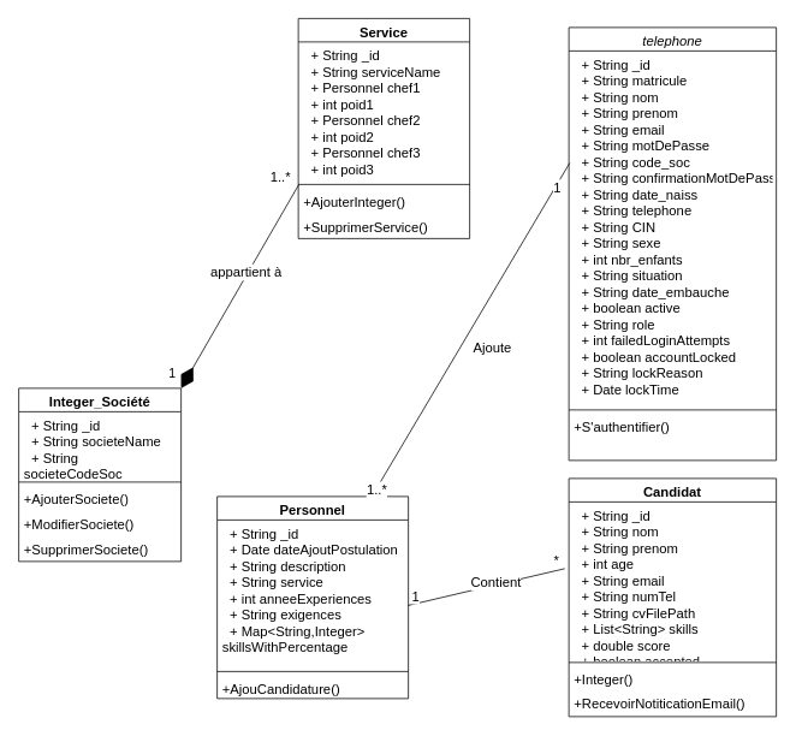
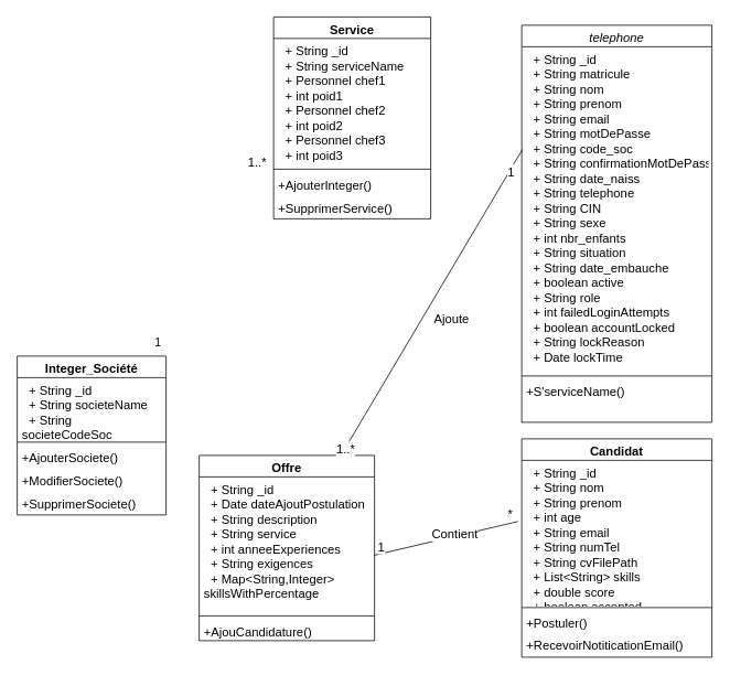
  <mxCell id="0" />
  <mxCell id="1" parent="0" />
  <mxCell id="2" value="telephone" style="swimlane;fontStyle=2;align=center;verticalAlign=top;childLayout=stackLayout;horizontal=1;startSize=26;horizontalStack=0;resizeParent=1;resizeLast=0;collapsible=1;marginBottom=0;rounded=0;shadow=0;strokeWidth=1;fontSize=15;" parent="1" vertex="1"><mxGeometry x="630" y="30" width="230" height="480" as="geometry"><mxRectangle x="230" y="140" width="160" height="26" as="alternateBounds" /></mxGeometry></mxCell>
  <mxCell id="3" value="  + String _id&#10;  + String matricule&#10;  + String nom&#10;  + String prenom&#10;  + String email&#10;  + String motDePasse&#10;  + String code_soc&#10;  + String confirmationMotDePasse&#10;  + String date_naiss&#10;  + String telephone&#10;  + String CIN&#10;  + String sexe&#10;  + int nbr_enfants&#10;  + String situation&#10;  + String date_embauche&#10;  + boolean active&#10;  + String role&#10;  + int failedLoginAttempts&#10;  + boolean accountLocked&#10;  + String lockReason&#10;  + Date lockTime&#10;  &#10;" style="text;align=left;verticalAlign=top;spacingLeft=4;spacingRight=4;overflow=hidden;rotatable=0;points=[[0,0.5],[1,0.5]];portConstraint=eastwest;rounded=0;shadow=0;html=0;strokeWidth=1;fontSize=15;fontStyle=0" parent="2" vertex="1"><mxGeometry y="26" width="230" height="394" as="geometry" /></mxCell>
  <mxCell id="4" value="" style="line;html=1;strokeWidth=1;align=left;verticalAlign=middle;spacingTop=-1;spacingLeft=3;spacingRight=3;rotatable=0;labelPosition=right;points=[];portConstraint=eastwest;fontSize=15;" parent="2" vertex="1"><mxGeometry y="420" width="230" height="8" as="geometry" /></mxCell>
- <mxCell id="5" value="+S'authentifier()" style="text;align=left;verticalAlign=top;spacingLeft=4;spacingRight=4;overflow=hidden;rotatable=0;points=[[0,0.5],[1,0.5]];portConstraint=eastwest;fontSize=15;" parent="2" vertex="1"><mxGeometry y="428" width="230" height="26" as="geometry" /></mxCell>
+ <mxCell id="5" value="+S'serviceName()" style="text;align=left;verticalAlign=top;spacingLeft=4;spacingRight=4;overflow=hidden;rotatable=0;points=[[0,0.5],[1,0.5]];portConstraint=eastwest;fontSize=15;" parent="2" vertex="1"><mxGeometry y="428" width="230" height="26" as="geometry" /></mxCell>
  <mxCell id="6" value="Integer_Société" style="swimlane;fontStyle=1;align=center;verticalAlign=top;childLayout=stackLayout;horizontal=1;startSize=26;horizontalStack=0;resizeParent=1;resizeParentMax=0;resizeLast=0;collapsible=1;marginBottom=0;whiteSpace=wrap;html=1;fontSize=15;" parent="1" vertex="1"><mxGeometry x="20" y="430" width="180" height="192" as="geometry" /></mxCell>
  <mxCell id="7" value="&lt;div&gt;&lt;font&gt;&amp;nbsp; + String _id&lt;/font&gt;&lt;/div&gt;&lt;div&gt;&lt;font&gt;&amp;nbsp; + String societeName&lt;/font&gt;&lt;/div&gt;&lt;div&gt;&lt;font&gt;&amp;nbsp; + String societeCodeSoc&lt;/font&gt;&lt;/div&gt;&lt;div&gt;&lt;font&gt;&amp;nbsp; + String emplacement&lt;/font&gt;&lt;/div&gt;" style="text;strokeColor=none;fillColor=none;align=left;verticalAlign=top;spacingLeft=4;spacingRight=4;overflow=hidden;rotatable=0;points=[[0,0.5],[1,0.5]];portConstraint=eastwest;whiteSpace=wrap;html=1;fontSize=15;" parent="6" vertex="1"><mxGeometry y="26" width="180" height="74" as="geometry" /></mxCell>
  <mxCell id="8" value="" style="line;strokeWidth=1;fillColor=none;align=left;verticalAlign=middle;spacingTop=-1;spacingLeft=3;spacingRight=3;rotatable=0;labelPosition=right;points=[];portConstraint=eastwest;strokeColor=inherit;fontSize=15;" parent="6" vertex="1"><mxGeometry y="100" width="180" height="8" as="geometry" /></mxCell>
  <mxCell id="9" value="+AjouterSociete()" style="text;strokeColor=none;fillColor=none;align=left;verticalAlign=top;spacingLeft=4;spacingRight=4;overflow=hidden;rotatable=0;points=[[0,0.5],[1,0.5]];portConstraint=eastwest;whiteSpace=wrap;html=1;fontSize=15;" parent="6" vertex="1"><mxGeometry y="108" width="180" height="28" as="geometry" /></mxCell>
  <mxCell id="10" value="+ModifierSociete()" style="text;strokeColor=none;fillColor=none;align=left;verticalAlign=top;spacingLeft=4;spacingRight=4;overflow=hidden;rotatable=0;points=[[0,0.5],[1,0.5]];portConstraint=eastwest;whiteSpace=wrap;html=1;fontSize=15;" parent="6" vertex="1"><mxGeometry y="136" width="180" height="28" as="geometry" /></mxCell>
  <mxCell id="11" value="+SupprimerSociete()" style="text;strokeColor=none;fillColor=none;align=left;verticalAlign=top;spacingLeft=4;spacingRight=4;overflow=hidden;rotatable=0;points=[[0,0.5],[1,0.5]];portConstraint=eastwest;whiteSpace=wrap;html=1;fontSize=15;" parent="6" vertex="1"><mxGeometry y="164" width="180" height="28" as="geometry" /></mxCell>
  <mxCell id="12" value="Candidat" style="swimlane;fontStyle=1;align=center;verticalAlign=top;childLayout=stackLayout;horizontal=1;startSize=26;horizontalStack=0;resizeParent=1;resizeParentMax=0;resizeLast=0;collapsible=1;marginBottom=0;whiteSpace=wrap;html=1;fontSize=15;" parent="1" vertex="1"><mxGeometry x="630" y="530" width="230" height="264" as="geometry"><mxRectangle x="-330" y="546" width="140" height="30" as="alternateBounds" /></mxGeometry></mxCell>
  <mxCell id="13" value="&lt;div&gt;&amp;nbsp; + String _id&lt;/div&gt;&lt;div&gt;&amp;nbsp; + String nom&lt;/div&gt;&lt;div&gt;&amp;nbsp; + String prenom&lt;/div&gt;&lt;div&gt;&amp;nbsp; + int age&lt;/div&gt;&lt;div&gt;&amp;nbsp; + String email&lt;/div&gt;&lt;div&gt;&amp;nbsp; + String numTel&lt;/div&gt;&lt;div&gt;&amp;nbsp; + String cvFilePath&lt;/div&gt;&lt;div&gt;&amp;nbsp; + List&amp;lt;String&amp;gt; skills&lt;/div&gt;&lt;div&gt;&amp;nbsp; + double score&lt;/div&gt;&lt;div&gt;&amp;nbsp; + boolean accepted&lt;/div&gt;&lt;div&gt;&amp;nbsp; + List&amp;lt;Candidature&amp;gt; candidatures&lt;/div&gt;" style="text;strokeColor=none;fillColor=none;align=left;verticalAlign=top;spacingLeft=4;spacingRight=4;overflow=hidden;rotatable=0;points=[[0,0.5],[1,0.5]];portConstraint=eastwest;whiteSpace=wrap;html=1;fontSize=15;" parent="12" vertex="1"><mxGeometry y="26" width="230" height="174" as="geometry" /></mxCell>
  <mxCell id="14" value="" style="line;strokeWidth=1;fillColor=none;align=left;verticalAlign=middle;spacingTop=-1;spacingLeft=3;spacingRight=3;rotatable=0;labelPosition=right;points=[];portConstraint=eastwest;strokeColor=inherit;fontSize=15;" parent="12" vertex="1"><mxGeometry y="200" width="230" height="8" as="geometry" /></mxCell>
- <mxCell id="15" value="+Integer()" style="text;strokeColor=none;fillColor=none;align=left;verticalAlign=top;spacingLeft=4;spacingRight=4;overflow=hidden;rotatable=0;points=[[0,0.5],[1,0.5]];portConstraint=eastwest;whiteSpace=wrap;html=1;fontSize=15;" parent="12" vertex="1"><mxGeometry y="208" width="230" height="26" as="geometry" /></mxCell>
+ <mxCell id="15" value="+Postuler()" style="text;strokeColor=none;fillColor=none;align=left;verticalAlign=top;spacingLeft=4;spacingRight=4;overflow=hidden;rotatable=0;points=[[0,0.5],[1,0.5]];portConstraint=eastwest;whiteSpace=wrap;html=1;fontSize=15;" parent="12" vertex="1"><mxGeometry y="208" width="230" height="26" as="geometry" /></mxCell>
  <mxCell id="16" value="+RecevoirNotiticationEmail()" style="text;strokeColor=none;fillColor=none;align=left;verticalAlign=top;spacingLeft=4;spacingRight=4;overflow=hidden;rotatable=0;points=[[0,0.5],[1,0.5]];portConstraint=eastwest;whiteSpace=wrap;html=1;fontSize=15;" parent="12" vertex="1"><mxGeometry y="234" width="230" height="30" as="geometry" /></mxCell>
- <mxCell id="17" value="Personnel" style="swimlane;fontStyle=1;align=center;verticalAlign=top;childLayout=stackLayout;horizontal=1;startSize=26;horizontalStack=0;resizeParent=1;resizeParentMax=0;resizeLast=0;collapsible=1;marginBottom=0;whiteSpace=wrap;html=1;fontSize=15;" parent="1" vertex="1"><mxGeometry x="240" y="550" width="212" height="224" as="geometry"><mxRectangle x="-330" y="546" width="140" height="30" as="alternateBounds" /></mxGeometry></mxCell>
+ <mxCell id="17" value="Offre" style="swimlane;fontStyle=1;align=center;verticalAlign=top;childLayout=stackLayout;horizontal=1;startSize=26;horizontalStack=0;resizeParent=1;resizeParentMax=0;resizeLast=0;collapsible=1;marginBottom=0;whiteSpace=wrap;html=1;fontSize=15;" parent="1" vertex="1"><mxGeometry x="240" y="550" width="212" height="224" as="geometry"><mxRectangle x="-330" y="546" width="140" height="30" as="alternateBounds" /></mxGeometry></mxCell>
  <mxCell id="18" value="&lt;div&gt;&amp;nbsp; + String _id&lt;/div&gt;&lt;div&gt;&amp;nbsp; + Date dateAjoutPostulation&lt;/div&gt;&lt;div&gt;&lt;span style=&quot;background-color: transparent; color: light-dark(rgb(0, 0, 0), rgb(255, 255, 255));&quot;&gt;&amp;nbsp; + String description&lt;/span&gt;&lt;/div&gt;&lt;div&gt;&amp;nbsp; + String service&lt;/div&gt;&lt;div&gt;&amp;nbsp; + int anneeExperiences&lt;/div&gt;&lt;div&gt;&amp;nbsp; + String exigences&lt;/div&gt;&lt;div&gt;&amp;nbsp; + Map&amp;lt;String,Integer&amp;gt; skillsWithPercentage&lt;/div&gt;" style="text;strokeColor=none;fillColor=none;align=left;verticalAlign=top;spacingLeft=4;spacingRight=4;overflow=hidden;rotatable=0;points=[[0,0.5],[1,0.5]];portConstraint=eastwest;whiteSpace=wrap;html=1;fontSize=15;" parent="17" vertex="1"><mxGeometry y="26" width="212" height="164" as="geometry" /></mxCell>
  <mxCell id="19" value="" style="line;strokeWidth=1;fillColor=none;align=left;verticalAlign=middle;spacingTop=-1;spacingLeft=3;spacingRight=3;rotatable=0;labelPosition=right;points=[];portConstraint=eastwest;strokeColor=inherit;fontSize=15;" parent="17" vertex="1"><mxGeometry y="190" width="212" height="8" as="geometry" /></mxCell>
  <mxCell id="20" value="+AjouCandidature()" style="text;strokeColor=none;fillColor=none;align=left;verticalAlign=top;spacingLeft=4;spacingRight=4;overflow=hidden;rotatable=0;points=[[0,0.5],[1,0.5]];portConstraint=eastwest;whiteSpace=wrap;html=1;fontSize=15;" parent="17" vertex="1"><mxGeometry y="198" width="212" height="26" as="geometry" /></mxCell>
- <mxCell id="21" value="" style="endArrow=diamondThin;endFill=1;endSize=24;html=1;rounded=0;exitX=0.003;exitY=-0.139;exitDx=0;exitDy=0;exitPerimeter=0;entryX=1;entryY=0;entryDx=0;entryDy=0;fontSize=15;" parent="1" source="26" target="6" edge="1"><mxGeometry width="160" relative="1" as="geometry"><mxPoint x="408.12" y="226.084" as="sourcePoint" /><mxPoint x="353" y="400" as="targetPoint" /></mxGeometry></mxCell>
- <mxCell id="22" value="appartient à" style="edgeLabel;html=1;align=center;verticalAlign=middle;resizable=0;points=[];fontSize=15;" parent="21" vertex="1" connectable="0"><mxGeometry x="-0.13" y="-3" relative="1" as="geometry"><mxPoint as="offset" /></mxGeometry></mxCell>
  <mxCell id="23" value="Service" style="swimlane;fontStyle=1;align=center;verticalAlign=top;childLayout=stackLayout;horizontal=1;startSize=26;horizontalStack=0;resizeParent=1;resizeParentMax=0;resizeLast=0;collapsible=1;marginBottom=0;whiteSpace=wrap;html=1;fontSize=15;" parent="1" vertex="1"><mxGeometry x="330" y="20" width="190" height="244" as="geometry" /></mxCell>
  <mxCell id="24" value="&lt;div&gt;&lt;span&gt;&amp;nbsp; + String _id&lt;/span&gt;&lt;/div&gt;&lt;div&gt;&lt;span&gt;&amp;nbsp; + String serviceName&lt;/span&gt;&lt;/div&gt;&lt;div&gt;&lt;span&gt;&amp;nbsp; + Personnel chef1&lt;/span&gt;&lt;/div&gt;&lt;div&gt;&lt;span&gt;&amp;nbsp; + int poid1&lt;/span&gt;&lt;/div&gt;&lt;div&gt;&lt;span&gt;&amp;nbsp; + Personnel chef2&lt;/span&gt;&lt;/div&gt;&lt;div&gt;&lt;span&gt;&amp;nbsp; + int poid2&lt;/span&gt;&lt;/div&gt;&lt;div&gt;&lt;span&gt;&amp;nbsp; + Personnel chef3&lt;/span&gt;&lt;/div&gt;&lt;div&gt;&lt;span&gt;&amp;nbsp; + int poid3&lt;/span&gt;&lt;/div&gt;" style="text;strokeColor=none;fillColor=none;align=left;verticalAlign=top;spacingLeft=4;spacingRight=4;overflow=hidden;rotatable=0;points=[[0,0.5],[1,0.5]];portConstraint=eastwest;whiteSpace=wrap;html=1;fontSize=15;" parent="23" vertex="1"><mxGeometry y="26" width="190" height="154" as="geometry" /></mxCell>
  <mxCell id="25" value="" style="line;strokeWidth=1;fillColor=none;align=left;verticalAlign=middle;spacingTop=-1;spacingLeft=3;spacingRight=3;rotatable=0;labelPosition=right;points=[];portConstraint=eastwest;strokeColor=inherit;fontSize=15;" parent="23" vertex="1"><mxGeometry y="180" width="190" height="8" as="geometry" /></mxCell>
  <mxCell id="26" value="+Ajouter&lt;span style=&quot;text-align: center;&quot;&gt;Integer&lt;/span&gt;()" style="text;strokeColor=none;fillColor=none;align=left;verticalAlign=top;spacingLeft=4;spacingRight=4;overflow=hidden;rotatable=0;points=[[0,0.5],[1,0.5]];portConstraint=eastwest;whiteSpace=wrap;html=1;fontSize=15;" parent="23" vertex="1"><mxGeometry y="188" width="190" height="28" as="geometry" /></mxCell>
  <mxCell id="27" value="+Supprimer&lt;span style=&quot;text-align: center;&quot;&gt;Service&lt;/span&gt;()" style="text;strokeColor=none;fillColor=none;align=left;verticalAlign=top;spacingLeft=4;spacingRight=4;overflow=hidden;rotatable=0;points=[[0,0.5],[1,0.5]];portConstraint=eastwest;whiteSpace=wrap;html=1;fontSize=15;" parent="23" vertex="1"><mxGeometry y="216" width="190" height="28" as="geometry" /></mxCell>
  <mxCell id="28" value="" style="endArrow=none;endFill=1;endSize=24;html=1;rounded=0;entryX=0.998;entryY=0.578;entryDx=0;entryDy=0;entryPerimeter=0;exitX=-0.02;exitY=0.425;exitDx=0;exitDy=0;startFill=0;exitPerimeter=0;fontSize=15;" parent="1" source="13" target="18" edge="1"><mxGeometry width="160" relative="1" as="geometry"><mxPoint x="372" y="910.49" as="sourcePoint" /><mxPoint x="409" y="1028.49" as="targetPoint" /><Array as="points" /></mxGeometry></mxCell>
  <mxCell id="29" value="&lt;span&gt;Contient&lt;/span&gt;" style="edgeLabel;html=1;align=center;verticalAlign=middle;resizable=0;points=[];fontSize=15;" parent="28" vertex="1" connectable="0"><mxGeometry x="-0.13" y="-3" relative="1" as="geometry"><mxPoint as="offset" /></mxGeometry></mxCell>
  <mxCell id="30" value="1" style="edgeLabel;html=1;align=center;verticalAlign=middle;resizable=0;points=[];fontSize=15;" parent="28" vertex="1" connectable="0"><mxGeometry x="0.858" relative="1" as="geometry"><mxPoint x="-4" y="-8" as="offset" /></mxGeometry></mxCell>
  <mxCell id="31" value="*" style="edgeLabel;html=1;align=center;verticalAlign=middle;resizable=0;points=[];fontSize=15;" parent="28" vertex="1" connectable="0"><mxGeometry x="-0.876" y="2" relative="1" as="geometry"><mxPoint y="-14" as="offset" /></mxGeometry></mxCell>
  <mxCell id="32" value="" style="endArrow=none;html=1;rounded=0;exitX=0.81;exitY=-0.002;exitDx=0;exitDy=0;entryX=0.004;entryY=0.315;entryDx=0;entryDy=0;entryPerimeter=0;exitPerimeter=0;fontSize=15;" parent="1" source="17" target="3" edge="1"><mxGeometry width="50" height="50" relative="1" as="geometry"><mxPoint x="692" y="635" as="sourcePoint" /><mxPoint x="690" y="300" as="targetPoint" /><Array as="points" /></mxGeometry></mxCell>
  <mxCell id="33" value="1" style="edgeLabel;html=1;align=center;verticalAlign=middle;resizable=0;points=[];fontSize=15;" parent="32" vertex="1" connectable="0"><mxGeometry x="0.861" y="-1" relative="1" as="geometry"><mxPoint as="offset" /></mxGeometry></mxCell>
  <mxCell id="34" value="1..*" style="edgeLabel;html=1;align=center;verticalAlign=middle;resizable=0;points=[];fontSize=15;" parent="32" vertex="1" connectable="0"><mxGeometry x="-0.956" relative="1" as="geometry"><mxPoint as="offset" /></mxGeometry></mxCell>
  <mxCell id="35" value="Ajoute" style="text;html=1;align=center;verticalAlign=middle;resizable=0;points=[];autosize=1;strokeColor=none;fillColor=none;fontSize=15;" parent="1" vertex="1"><mxGeometry x="510" y="370" width="70" height="30" as="geometry" /></mxCell>
  <mxCell id="36" value="&lt;font style=&quot;font-size: 15px;&quot;&gt;1..*&lt;/font&gt;" style="text;html=1;align=center;verticalAlign=middle;resizable=0;points=[];autosize=1;strokeColor=none;fillColor=none;" vertex="1" parent="1"><mxGeometry x="285" y="180" width="50" height="30" as="geometry" /></mxCell>
  <mxCell id="37" value="&lt;font style=&quot;font-size: 14px;&quot;&gt;1&lt;/font&gt;" style="text;html=1;align=center;verticalAlign=middle;resizable=0;points=[];autosize=1;strokeColor=none;fillColor=none;" vertex="1" parent="1"><mxGeometry x="175" y="398" width="30" height="30" as="geometry" /></mxCell>
